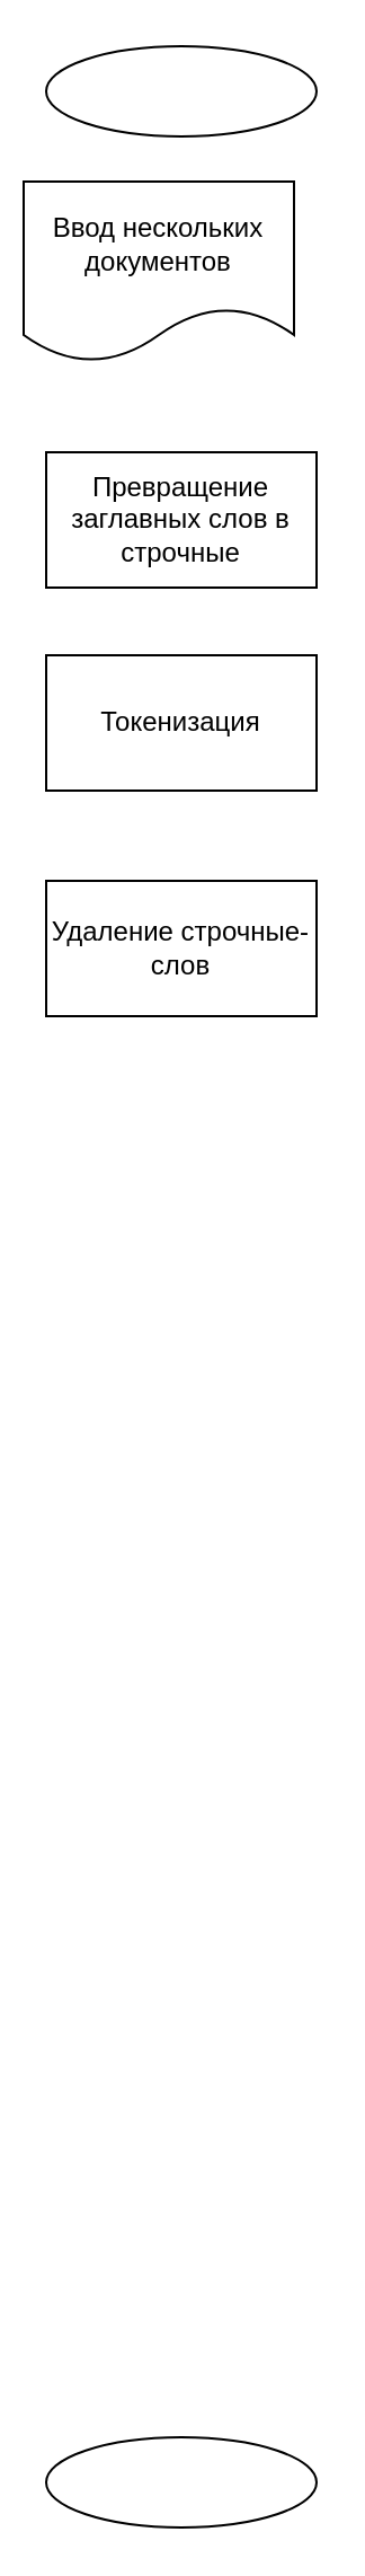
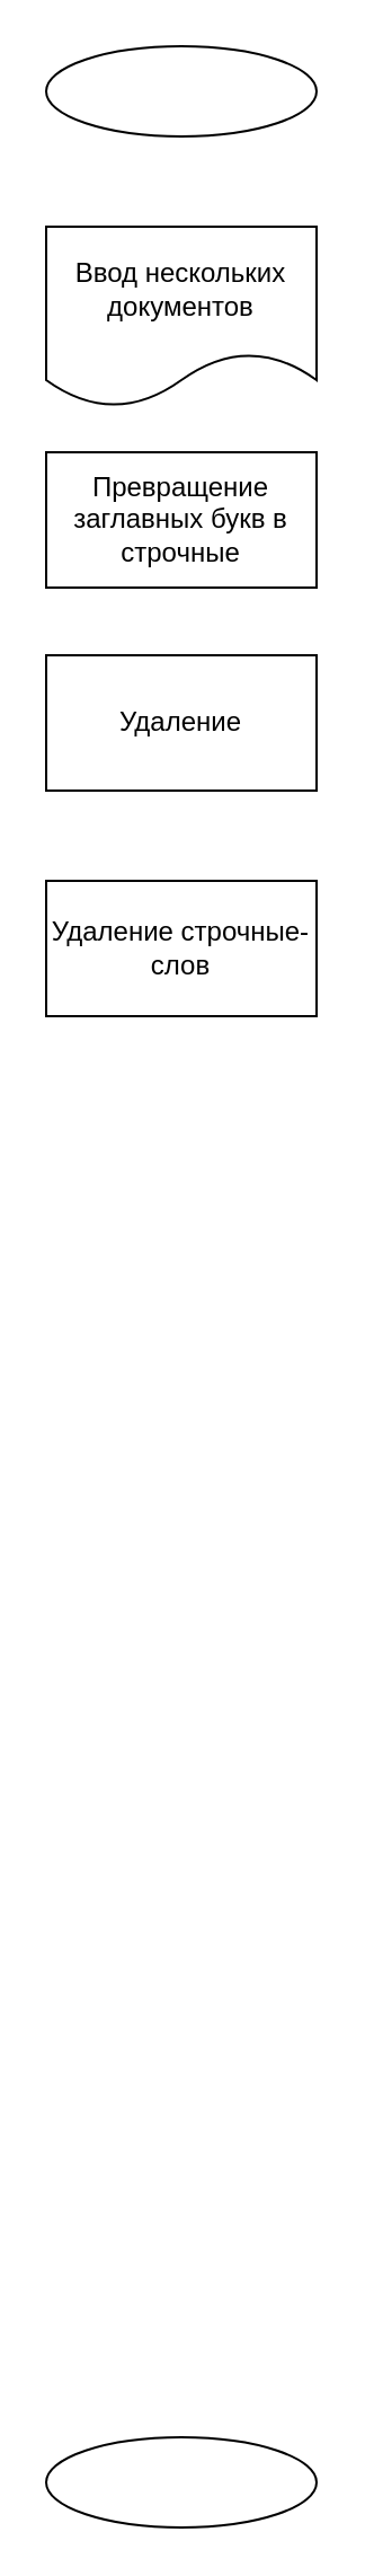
  <mxCell id="0" />
  <mxCell id="1" parent="0" />
  <mxCell id="2" value="" style="ellipse;whiteSpace=wrap;html=1;" vertex="1" parent="1"><mxGeometry x="20" y="1080" width="120" height="40" as="geometry" /></mxCell>
  <mxCell id="3" value="" style="ellipse;whiteSpace=wrap;html=1;" vertex="1" parent="1"><mxGeometry x="20" width="120" height="40" as="geometry" y="20" /></mxCell>
- <mxCell id="4" value="&lt;div&gt;Ввод нескольких документов&lt;/div&gt;" style="shape=document;whiteSpace=wrap;html=1;boundedLbl=1;" vertex="1" parent="1"><mxGeometry x="10" y="80" width="120" height="80" as="geometry" /></mxCell>
- <mxCell id="5" value="&lt;div&gt;Превращение заглавных слов в строчные&lt;/div&gt;" style="rounded=0;whiteSpace=wrap;html=1;" vertex="1" parent="1"><mxGeometry x="20" y="200" width="120" height="60" as="geometry" /></mxCell>
- <mxCell id="6" value="Токенизация" style="rounded=0;whiteSpace=wrap;html=1;" vertex="1" parent="1"><mxGeometry x="20" y="290" width="120" height="60" as="geometry" /></mxCell>
+ <mxCell id="4" value="&lt;div&gt;Ввод нескольких документов&lt;/div&gt;" style="shape=document;whiteSpace=wrap;html=1;boundedLbl=1;" vertex="1" parent="1"><mxGeometry x="20" y="100" width="120" height="80" as="geometry" /></mxCell>
+ <mxCell id="5" value="&lt;div&gt;Превращение заглавных букв в строчные&lt;/div&gt;" style="rounded=0;whiteSpace=wrap;html=1;" vertex="1" parent="1"><mxGeometry x="20" y="200" width="120" height="60" as="geometry" /></mxCell>
+ <mxCell id="6" value="Удаление" style="rounded=0;whiteSpace=wrap;html=1;" vertex="1" parent="1"><mxGeometry x="20" y="290" width="120" height="60" as="geometry" /></mxCell>
  <mxCell id="7" value="&lt;div&gt;Удаление строчные-слов&lt;/div&gt;" style="rounded=0;whiteSpace=wrap;html=1;" vertex="1" parent="1"><mxGeometry x="20" y="390" width="120" height="60" as="geometry" /></mxCell>
